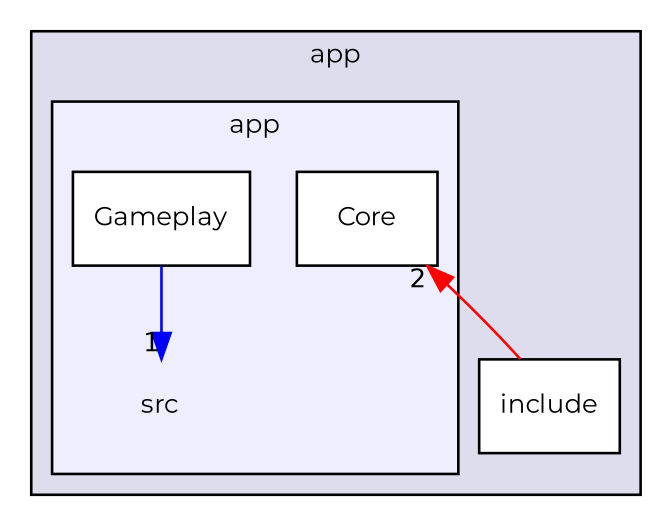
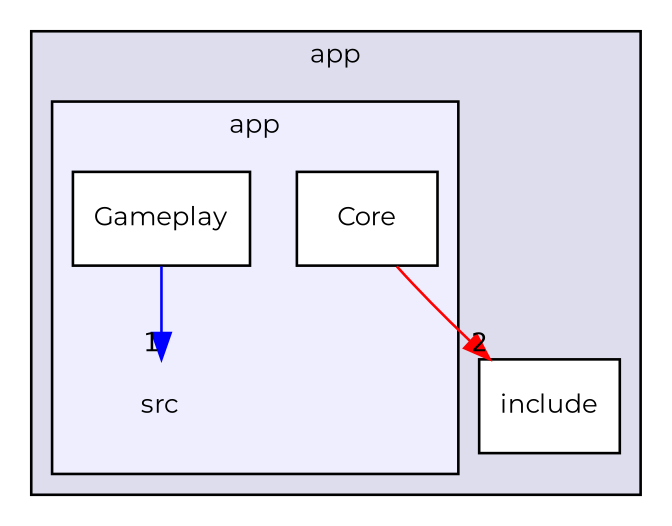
  digraph {
    compound=true
    fontname=Montserrat
    node [color=black fontname=Montserrat fontsize=10 shape=box fillcolor=white style=filled]
    edge [fontname=Montserrat labeldistance=1.5 labelfontname=Helvetica labelfontsize=10]
    n1 [color=teal label=src shape=plaintext fillcolor="" style=""]
    n2 [label=Core]
    n3 [label=Gameplay]
    n4 [label=include]
    subgraph cluster_1 {
      bgcolor="#ddddee"
      fontsize=10
      label=app
      pencolor=black
      n4
      subgraph cluster_2 {
        bgcolor="#eeeeff"
        fontsize=10
        label=app
        pencolor=black
        n1
        n2
        n3
      }
    }
-   n4 -> n2 [color=red headlabel=2]
+   n2 -> n4 [color=red headlabel=2]
    n3 -> n1 [color=blue headlabel=1]
  }
